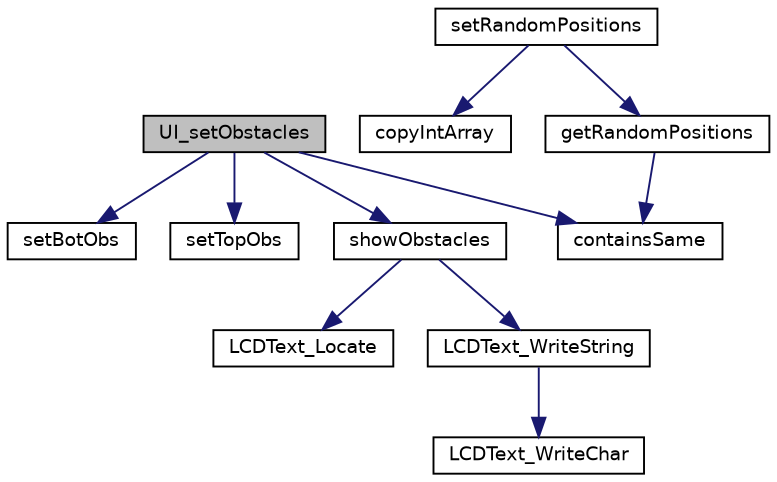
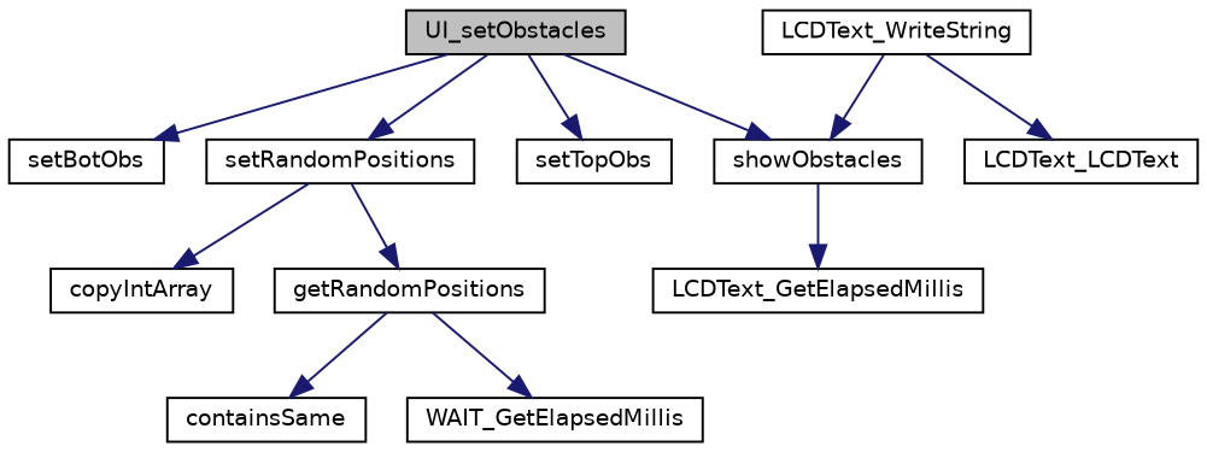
  digraph {
    rankdir=TB
    node [color=black fillcolor=white fontname=Helvetica fontsize=10 shape=record style=filled]
    edge [color=midnightblue fontname=Helvetica fontsize=10 labelfontname=Helvetica labelfontsize=10 style=solid]
    n1 [fillcolor=grey75 fontcolor=black height=0.2 label=UI_setObstacles width=0.4]
    n2 [height=0.2 label=setBotObs width=0.4]
    n3 [height=0.2 label=setRandomPositions width=0.4]
    n4 [height=0.2 label=setTopObs width=0.4]
    n5 [height=0.2 label=showObstacles width=0.4]
    n6 [height=0.2 label=copyIntArray width=0.4]
    n7 [height=0.2 label=getRandomPositions width=0.4]
-   n8 [height=0.2 label=LCDText_Locate width=0.4]
+   n8 [height=0.2 label=LCDText_GetElapsedMillis width=0.4]
    n9 [height=0.2 label=LCDText_WriteString width=0.4]
    n10 [height=0.2 label=containsSame width=0.4]
-   n12 [height=0.2 label=LCDText_WriteChar width=0.4]
+   n11 [height=0.2 label=WAIT_GetElapsedMillis width=0.4]
+   n12 [height=0.2 label=LCDText_LCDText width=0.4]
    n1 -> n2
-   n1 -> n10
+   n1 -> n3
    n1 -> n4
    n1 -> n5
    n3 -> n6
    n3 -> n7
    n5 -> n8
-   n5 -> n9
+   n9 -> n5
    n7 -> n10
+   n7 -> n11
    n9 -> n12
  }
